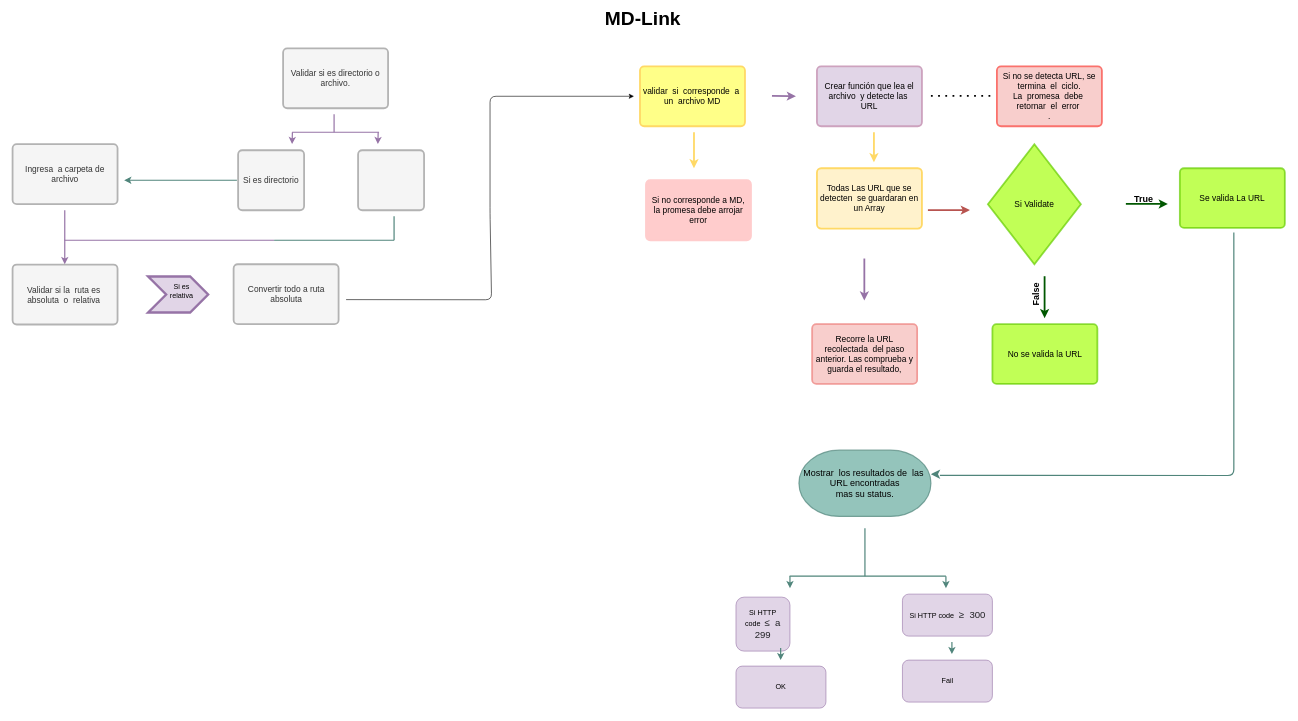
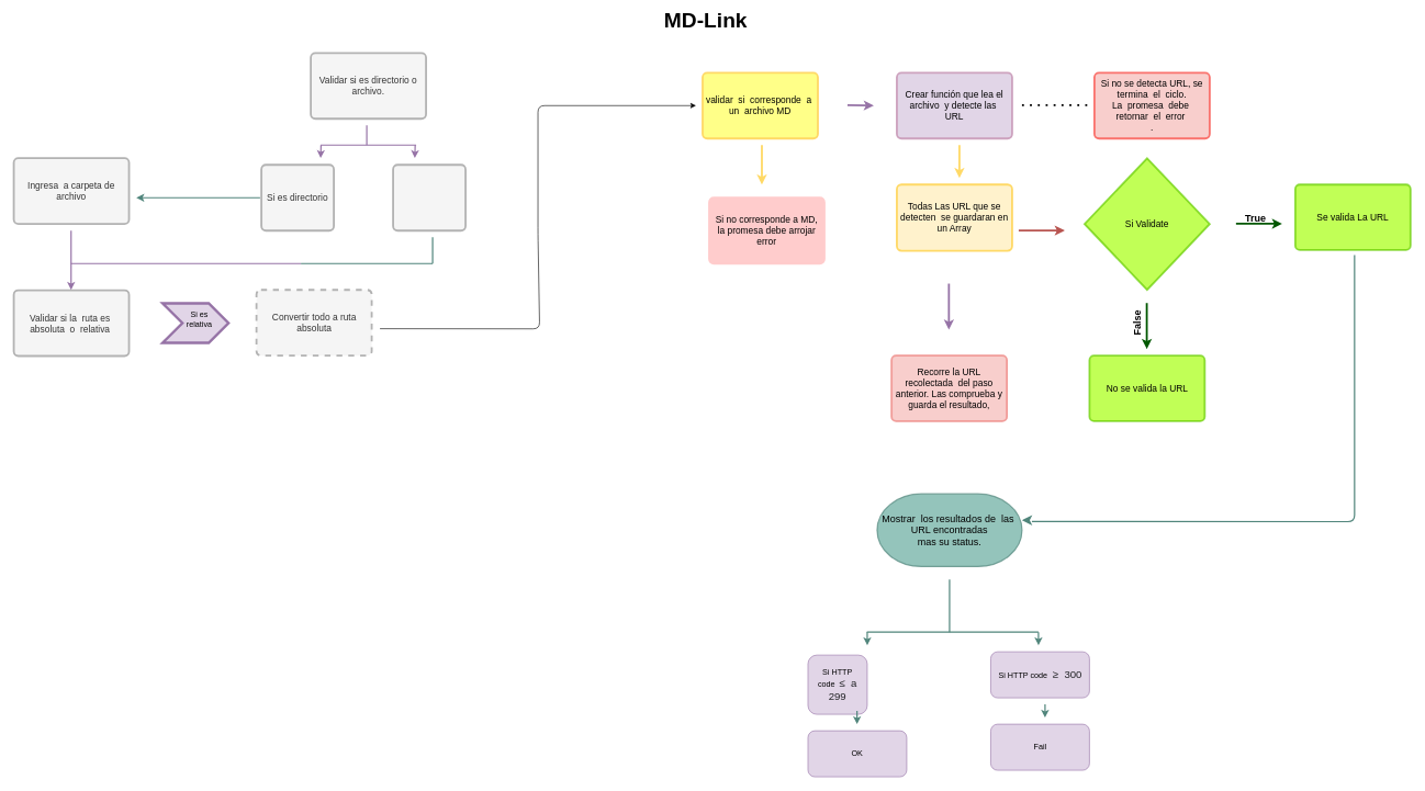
  <mxCell id="0" />
  <mxCell id="1" parent="0" />
  <mxCell id="2" value="" style="edgeStyle=orthogonalEdgeStyle;rounded=0;orthogonalLoop=1;jettySize=auto;html=1;strokeColor=#b85450;strokeWidth=3;fillColor=#f8cecc;" parent="1" edge="1"><mxGeometry relative="1" as="geometry"><mxPoint x="1546" y="349.75" as="sourcePoint" /><mxPoint x="1616" y="349.75" as="targetPoint" /><Array as="points"><mxPoint x="1586" y="349.75" /><mxPoint x="1586" y="349.75" /></Array></mxGeometry></mxCell>
  <mxCell id="3" value="&lt;span style=&quot;font-weight: normal&quot;&gt;Recorre la URL recolectada&amp;nbsp; del paso anterior. Las comprueba y guarda el resultado,&lt;/span&gt;" style="rounded=1;whiteSpace=wrap;html=1;shadow=0;labelBackgroundColor=none;strokeWidth=3;fillColor=#f8cecc;fontFamily=Helvetica;fontSize=14;align=center;spacing=5;fontStyle=1;arcSize=7;perimeterSpacing=2;strokeColor=#F19C99;" parent="1" vertex="1"><mxGeometry x="1353" y="540" width="175" height="99.5" as="geometry" /></mxCell>
  <mxCell id="4" value="Crear función que lea el archivo&amp;nbsp; y detecte las&amp;nbsp; URL" style="rounded=1;whiteSpace=wrap;html=1;shadow=0;labelBackgroundColor=none;strokeWidth=3;fillColor=#e1d5e7;fontFamily=Helvetica;fontSize=14;align=center;spacing=5;arcSize=7;perimeterSpacing=2;strokeColor=#CDA2BE;" parent="1" vertex="1"><mxGeometry x="1361" y="110" width="175" height="100" as="geometry" /></mxCell>
  <mxCell id="5" value="" style="edgeStyle=none;rounded=0;jumpStyle=none;html=1;shadow=0;labelBackgroundColor=none;startArrow=none;startFill=0;endArrow=classic;endFill=1;jettySize=auto;orthogonalLoop=1;strokeColor=#9673a6;strokeWidth=3;fontFamily=Helvetica;fontSize=14;fontColor=#FFFFFF;spacing=5;fillColor=#e1d5e7;" parent="1" edge="1"><mxGeometry relative="1" as="geometry"><mxPoint x="1440" y="430.5" as="sourcePoint" /><mxPoint x="1440" y="500.5" as="targetPoint" /><Array as="points" /></mxGeometry></mxCell>
  <mxCell id="6" value="Todas Las URL que se detecten&amp;nbsp; se guardaran en un Array" style="rounded=1;whiteSpace=wrap;html=1;shadow=0;labelBackgroundColor=none;strokeWidth=3;fillColor=#fff2cc;fontFamily=Helvetica;fontSize=14;align=center;spacing=5;arcSize=7;perimeterSpacing=2;strokeColor=#FFD966;" parent="1" vertex="1"><mxGeometry x="1361" y="280" width="175" height="100.5" as="geometry" /></mxCell>
  <mxCell id="7" value="" style="edgeStyle=none;rounded=0;jumpStyle=none;html=1;shadow=0;labelBackgroundColor=none;startArrow=none;startFill=0;endArrow=classic;endFill=1;jettySize=auto;orthogonalLoop=1;strokeWidth=3;fontFamily=Helvetica;fontSize=14;fontColor=#FFFFFF;spacing=5;fillColor=#fff2cc;strokeColor=#FFD966;" parent="1" edge="1"><mxGeometry relative="1" as="geometry"><mxPoint x="1456" y="220" as="sourcePoint" /><mxPoint x="1456" y="270" as="targetPoint" /><Array as="points"><mxPoint x="1456" y="250" /></Array></mxGeometry></mxCell>
- <mxCell id="8" value="&lt;span style=&quot;font-size: 14px&quot;&gt;Si Validate&lt;/span&gt;" style="rhombus;whiteSpace=wrap;html=1;fillColor=#A7FF0F;opacity=70;strokeWidth=3;strokeColor=#66CC00;" parent="1" vertex="1"><mxGeometry x="1646" y="240" width="155" height="200" as="geometry" /></mxCell>
+ <mxCell id="8" value="&lt;span style=&quot;font-size: 14px&quot;&gt;Si Validate&lt;/span&gt;" style="rhombus;whiteSpace=wrap;html=1;fillColor=#A7FF0F;opacity=70;strokeWidth=3;strokeColor=#66CC00;" parent="1" vertex="1"><mxGeometry x="1646" y="240" width="190" height="200" as="geometry" /></mxCell>
  <mxCell id="9" value="&lt;span style=&quot;font-weight: normal&quot;&gt;No se valida la URL&lt;/span&gt;" style="rounded=1;whiteSpace=wrap;html=1;shadow=0;labelBackgroundColor=none;strokeWidth=3;fontFamily=Helvetica;fontSize=14;align=center;spacing=5;fontStyle=1;arcSize=7;perimeterSpacing=2;fillColor=#A7FF0F;opacity=70;strokeColor=#66CC00;" parent="1" vertex="1"><mxGeometry x="1653.5" y="540" width="175" height="99.5" as="geometry" /></mxCell>
  <mxCell id="10" value="&lt;span style=&quot;font-weight: normal&quot;&gt;Se valida La URL&lt;/span&gt;" style="rounded=1;whiteSpace=wrap;html=1;shadow=0;labelBackgroundColor=none;strokeWidth=3;fontFamily=Helvetica;fontSize=14;align=center;spacing=5;fontStyle=1;arcSize=7;perimeterSpacing=2;fillColor=#A7FF0F;opacity=70;strokeColor=#66CC00;" parent="1" vertex="1"><mxGeometry x="1966" y="280" width="175" height="99.5" as="geometry" /></mxCell>
  <mxCell id="11" value="" style="edgeStyle=orthogonalEdgeStyle;rounded=0;orthogonalLoop=1;jettySize=auto;html=1;strokeColor=#005700;strokeWidth=3;fillColor=#008a00;" parent="1" edge="1"><mxGeometry relative="1" as="geometry"><mxPoint x="1876" y="339.5" as="sourcePoint" /><mxPoint x="1946" y="339.5" as="targetPoint" /><Array as="points"><mxPoint x="1926" y="339.75" /><mxPoint x="1926" y="339.75" /></Array></mxGeometry></mxCell>
  <mxCell id="12" value="" style="edgeStyle=none;rounded=0;jumpStyle=none;html=1;shadow=0;labelBackgroundColor=none;startArrow=none;startFill=0;endArrow=classic;endFill=1;jettySize=auto;orthogonalLoop=1;strokeColor=#005700;strokeWidth=3;fontFamily=Helvetica;fontSize=14;fontColor=#FFFFFF;spacing=5;fillColor=#008a00;" parent="1" edge="1"><mxGeometry relative="1" as="geometry"><mxPoint x="1740.5" y="460" as="sourcePoint" /><mxPoint x="1740.5" y="530" as="targetPoint" /><Array as="points" /></mxGeometry></mxCell>
  <mxCell id="13" value="&lt;b&gt;&lt;font style=&quot;font-size: 15px&quot;&gt;True&lt;/font&gt;&lt;/b&gt;" style="text;html=1;strokeColor=none;fillColor=none;align=center;verticalAlign=middle;whiteSpace=wrap;rounded=0;opacity=70;" parent="1" vertex="1"><mxGeometry x="1886" y="319.75" width="40" height="20" as="geometry" /></mxCell>
  <mxCell id="14" value="&lt;b&gt;&lt;font style=&quot;font-size: 15px&quot;&gt;False&lt;/font&gt;&lt;/b&gt;" style="text;html=1;align=center;verticalAlign=middle;resizable=0;points=[];autosize=1;strokeColor=none;rotation=270;" parent="1" vertex="1"><mxGeometry x="1701" y="480.5" width="50" height="20" as="geometry" /></mxCell>
  <mxCell id="15" value="&lt;font style=&quot;font-size: 15px&quot;&gt;Mostrar&amp;nbsp; los resultados de&amp;nbsp; las&amp;nbsp; URL encontradas &lt;br&gt;mas su status.&lt;/font&gt;" style="strokeWidth=2;html=1;shape=mxgraph.flowchart.terminator;whiteSpace=wrap;opacity=70;fillColor=#67AB9F;strokeColor=#50857B;" parent="1" vertex="1"><mxGeometry x="1331" y="750" width="220" height="110.5" as="geometry" /></mxCell>
  <mxCell id="16" value="Validar si la&amp;nbsp; ruta es&amp;nbsp; absoluta&amp;nbsp; o&amp;nbsp; relativa&amp;nbsp;" style="rounded=1;whiteSpace=wrap;html=1;shadow=0;labelBackgroundColor=none;strokeWidth=3;fillColor=#f5f5f5;fontFamily=Helvetica;fontSize=14;align=center;spacing=5;arcSize=7;perimeterSpacing=2;fontColor=#333333;strokeColor=#B3B3B3;" vertex="1" parent="1"><mxGeometry x="20" y="440.5" width="175" height="100" as="geometry" /></mxCell>
  <mxCell id="17" value="validar&amp;nbsp; si&amp;nbsp; corresponde&amp;nbsp; a&amp;nbsp; un&amp;nbsp; archivo MD" style="rounded=1;whiteSpace=wrap;html=1;shadow=0;labelBackgroundColor=none;strokeWidth=3;fillColor=#ffff88;fontFamily=Helvetica;fontSize=14;align=center;spacing=5;arcSize=7;perimeterSpacing=2;strokeColor=#FFD966;" vertex="1" parent="1"><mxGeometry x="1066" y="110" width="175" height="100" as="geometry" /></mxCell>
  <mxCell id="18" value="" style="edgeStyle=none;rounded=0;jumpStyle=none;html=1;shadow=0;labelBackgroundColor=none;startArrow=none;startFill=0;endArrow=classic;endFill=1;jettySize=auto;orthogonalLoop=1;strokeWidth=3;fontFamily=Helvetica;fontSize=14;fontColor=#FFFFFF;spacing=5;fillColor=#e1d5e7;strokeColor=#9673a6;" edge="1" parent="1"><mxGeometry relative="1" as="geometry"><mxPoint x="1286" y="159.5" as="sourcePoint" /><mxPoint x="1326" y="160" as="targetPoint" /><Array as="points" /></mxGeometry></mxCell>
  <mxCell id="19" value="" style="edgeStyle=none;rounded=0;jumpStyle=none;html=1;shadow=0;labelBackgroundColor=none;startArrow=none;startFill=0;endArrow=classic;endFill=1;jettySize=auto;orthogonalLoop=1;strokeWidth=3;fontFamily=Helvetica;fontSize=14;fontColor=#FFFFFF;spacing=5;fillColor=#fff2cc;strokeColor=#FFD966;" edge="1" parent="1"><mxGeometry relative="1" as="geometry"><mxPoint x="1156" y="220" as="sourcePoint" /><mxPoint x="1156" y="280" as="targetPoint" /><Array as="points"><mxPoint x="1156" y="250" /></Array></mxGeometry></mxCell>
  <mxCell id="20" value="Si no corresponde a MD, la promesa debe arrojar error" style="rounded=1;whiteSpace=wrap;html=1;shadow=0;labelBackgroundColor=none;strokeWidth=3;fillColor=#ffcccc;fontFamily=Helvetica;fontSize=14;align=center;spacing=5;arcSize=7;perimeterSpacing=2;strokeColor=#FFCCCC;" vertex="1" parent="1"><mxGeometry x="1076" y="300" width="175" height="100" as="geometry" /></mxCell>
  <mxCell id="21" value="Ingresa&amp;nbsp; a carpeta de archivo" style="rounded=1;whiteSpace=wrap;html=1;shadow=0;labelBackgroundColor=none;strokeWidth=3;fillColor=#f5f5f5;fontFamily=Helvetica;fontSize=14;align=center;spacing=5;arcSize=7;perimeterSpacing=2;fontColor=#333333;strokeColor=#B3B3B3;" vertex="1" parent="1"><mxGeometry x="20" y="239.75" width="175" height="100" as="geometry" /></mxCell>
  <mxCell id="22" value="&lt;b&gt;&lt;font style=&quot;font-size: 32px&quot;&gt;MD-Link&lt;/font&gt;&lt;/b&gt;" style="text;html=1;strokeColor=none;fillColor=none;align=center;verticalAlign=middle;whiteSpace=wrap;rounded=0;" vertex="1" parent="1"><mxGeometry x="966" y="20" width="210" height="20" as="geometry" /></mxCell>
  <mxCell id="23" value="Validar si es directorio o archivo." style="rounded=1;whiteSpace=wrap;html=1;shadow=0;labelBackgroundColor=none;strokeWidth=3;fillColor=#f5f5f5;fontFamily=Helvetica;fontSize=14;align=center;spacing=5;arcSize=7;perimeterSpacing=2;fontColor=#333333;strokeColor=#B3B3B3;" vertex="1" parent="1"><mxGeometry x="471" y="80" width="175" height="100" as="geometry" /></mxCell>
  <mxCell id="24" value="Si es directorio" style="rounded=1;whiteSpace=wrap;html=1;shadow=0;labelBackgroundColor=none;strokeWidth=3;fillColor=#f5f5f5;fontFamily=Helvetica;fontSize=14;align=center;spacing=5;arcSize=7;perimeterSpacing=2;fontColor=#333333;strokeColor=#B3B3B3;" vertex="1" parent="1"><mxGeometry x="396" y="250" width="110" height="100" as="geometry" /></mxCell>
  <mxCell id="25" value="" style="rounded=1;whiteSpace=wrap;html=1;shadow=0;labelBackgroundColor=none;strokeWidth=3;fillColor=#f5f5f5;fontFamily=Helvetica;fontSize=14;align=center;spacing=5;arcSize=7;perimeterSpacing=2;fontColor=#333333;strokeColor=#B3B3B3;" vertex="1" parent="1"><mxGeometry x="596" y="250" width="110" height="100" as="geometry" /></mxCell>
  <mxCell id="26" value="" style="endArrow=classic;html=1;" edge="1" parent="1"><mxGeometry width="50" height="50" relative="1" as="geometry"><mxPoint x="576" y="499" as="sourcePoint" /><mxPoint x="1056" y="160" as="targetPoint" /><Array as="points"><mxPoint x="818.5" y="499.25" /><mxPoint x="816" y="355.5" /><mxPoint x="816" y="160" /></Array></mxGeometry></mxCell>
  <mxCell id="27" value="&lt;span style=&quot;color: rgb(0 , 0 , 0) ; font-family: &amp;#34;helvetica&amp;#34; ; font-size: 12px ; font-style: normal ; font-weight: 400 ; letter-spacing: normal ; text-align: center ; text-indent: 0px ; text-transform: none ; word-spacing: 0px ; display: inline ; float: none&quot;&gt;Si HTTP code&amp;nbsp;&lt;/span&gt;&lt;span style=&quot;color: rgb(32 , 33 , 36) ; font-family: &amp;#34;arial&amp;#34; , sans-serif ; font-size: 16px ; text-align: left&quot;&gt;&amp;nbsp;≥&amp;nbsp; 300&lt;/span&gt;" style="rounded=1;whiteSpace=wrap;html=1;strokeColor=#9673a6;fillColor=#e1d5e7;" vertex="1" parent="1"><mxGeometry x="1503.5" y="990" width="150" height="70" as="geometry" /></mxCell>
  <mxCell id="28" value="Si HTTP code&amp;nbsp;&amp;nbsp;&lt;span style=&quot;color: rgb(32 , 33 , 36) ; font-family: &amp;#34;arial&amp;#34; , sans-serif ; font-size: 16px ; text-align: left&quot;&gt;≤&amp;nbsp; a 299&lt;/span&gt;" style="rounded=1;whiteSpace=wrap;html=1;strokeColor=#9673a6;fillColor=#e1d5e7;" vertex="1" parent="1"><mxGeometry x="1226" y="995" width="90" height="90" as="geometry" /></mxCell>
  <mxCell id="29" value="" style="endArrow=none;html=1;strokeColor=#50857B;strokeWidth=2;" edge="1" parent="1"><mxGeometry width="50" height="50" relative="1" as="geometry"><mxPoint x="1441" y="960" as="sourcePoint" /><mxPoint x="1441" y="880" as="targetPoint" /></mxGeometry></mxCell>
  <mxCell id="30" value="" style="endArrow=none;html=1;strokeColor=#50857B;strokeWidth=2;" edge="1" parent="1"><mxGeometry width="50" height="50" relative="1" as="geometry"><mxPoint x="1401" y="960" as="sourcePoint" /><mxPoint x="1576" y="960" as="targetPoint" /><Array as="points"><mxPoint x="1311" y="960" /></Array></mxGeometry></mxCell>
  <mxCell id="31" value="" style="endArrow=classic;html=1;strokeColor=#50857B;strokeWidth=2;" edge="1" parent="1"><mxGeometry width="50" height="50" relative="1" as="geometry"><mxPoint x="1576" y="960" as="sourcePoint" /><mxPoint x="1576" y="980" as="targetPoint" /></mxGeometry></mxCell>
  <mxCell id="32" value="" style="endArrow=classic;html=1;strokeColor=#50857B;strokeWidth=2;" edge="1" parent="1"><mxGeometry width="50" height="50" relative="1" as="geometry"><mxPoint x="1316" y="960" as="sourcePoint" /><mxPoint x="1316" y="980" as="targetPoint" /></mxGeometry></mxCell>
  <mxCell id="33" value="" style="endArrow=none;html=1;strokeColor=#50857B;strokeWidth=2;" edge="1" parent="1"><mxGeometry width="50" height="50" relative="1" as="geometry"><mxPoint x="1566" y="792" as="sourcePoint" /><mxPoint x="2056" y="387.25" as="targetPoint" /><Array as="points"><mxPoint x="2056" y="792.25" /></Array></mxGeometry></mxCell>
  <mxCell id="34" value="" style="endArrow=classic;html=1;strokeColor=#50857B;strokeWidth=3;" edge="1" parent="1"><mxGeometry width="50" height="50" relative="1" as="geometry"><mxPoint x="1561" y="790" as="sourcePoint" /><mxPoint x="1551" y="790" as="targetPoint" /></mxGeometry></mxCell>
  <mxCell id="35" value="OK" style="rounded=1;whiteSpace=wrap;html=1;strokeColor=#9673a6;fillColor=#e1d5e7;" vertex="1" parent="1"><mxGeometry x="1226" y="1110" width="150" height="70" as="geometry" /></mxCell>
  <mxCell id="36" value="Fail" style="rounded=1;whiteSpace=wrap;html=1;strokeColor=#9673a6;fillColor=#e1d5e7;" vertex="1" parent="1"><mxGeometry x="1503.5" y="1100" width="150" height="70" as="geometry" /></mxCell>
  <mxCell id="37" value="" style="endArrow=classic;html=1;strokeColor=#50857B;strokeWidth=2;" edge="1" parent="1"><mxGeometry width="50" height="50" relative="1" as="geometry"><mxPoint x="1300.5" y="1080" as="sourcePoint" /><mxPoint x="1300.5" y="1100" as="targetPoint" /></mxGeometry></mxCell>
  <mxCell id="38" value="" style="endArrow=classic;html=1;strokeColor=#50857B;strokeWidth=2;" edge="1" parent="1"><mxGeometry width="50" height="50" relative="1" as="geometry"><mxPoint x="1586" y="1070" as="sourcePoint" /><mxPoint x="1586" y="1090" as="targetPoint" /></mxGeometry></mxCell>
  <mxCell id="39" value="" style="endArrow=none;dashed=1;html=1;dashPattern=1 3;strokeWidth=3;" edge="1" parent="1"><mxGeometry width="50" height="50" relative="1" as="geometry"><mxPoint x="1551" y="159.5" as="sourcePoint" /><mxPoint x="1651" y="159.5" as="targetPoint" /></mxGeometry></mxCell>
  <mxCell id="40" value="Si no se detecta URL, se termina&amp;nbsp; el&amp;nbsp; ciclo. &lt;br&gt;La&amp;nbsp; promesa&amp;nbsp; debe&amp;nbsp; retornar&amp;nbsp; el&amp;nbsp; error&amp;nbsp;&lt;br&gt;." style="rounded=1;whiteSpace=wrap;html=1;shadow=0;labelBackgroundColor=none;strokeWidth=3;fillColor=#f8cecc;fontFamily=Helvetica;fontSize=14;align=center;spacing=5;arcSize=7;perimeterSpacing=2;strokeColor=#FA726D;" vertex="1" parent="1"><mxGeometry x="1661" y="110" width="175" height="100" as="geometry" /></mxCell>
- <mxCell id="41" value="Convertir todo a ruta absoluta" style="rounded=1;whiteSpace=wrap;html=1;shadow=0;labelBackgroundColor=none;strokeWidth=3;fillColor=#f5f5f5;fontFamily=Helvetica;fontSize=14;align=center;spacing=5;arcSize=7;perimeterSpacing=2;fontColor=#333333;strokeColor=#B3B3B3;" vertex="1" parent="1"><mxGeometry x="388.5" y="440" width="175" height="100" as="geometry" /></mxCell>
+ <mxCell id="41" value="Convertir todo a ruta absoluta" style="rounded=1;whiteSpace=wrap;html=1;shadow=0;labelBackgroundColor=none;strokeWidth=3;fillColor=#f5f5f5;fontFamily=Helvetica;fontSize=14;align=center;spacing=5;arcSize=7;perimeterSpacing=2;fontColor=#333333;strokeColor=#B3B3B3;dashed=1;" vertex="1" parent="1"><mxGeometry x="388.5" y="440" width="175" height="100" as="geometry" /></mxCell>
  <mxCell id="42" value="" style="endArrow=none;html=1;strokeColor=#9673a6;strokeWidth=2;fillColor=#e1d5e7;" edge="1" parent="1"><mxGeometry width="50" height="50" relative="1" as="geometry"><mxPoint x="556" y="220" as="sourcePoint" /><mxPoint x="556" y="190" as="targetPoint" /></mxGeometry></mxCell>
  <mxCell id="43" value="" style="endArrow=none;html=1;strokeColor=#9673a6;strokeWidth=2;fillColor=#e1d5e7;" edge="1" parent="1"><mxGeometry width="50" height="50" relative="1" as="geometry"><mxPoint x="486" y="220" as="sourcePoint" /><mxPoint x="631" y="220" as="targetPoint" /></mxGeometry></mxCell>
  <mxCell id="44" value="" style="edgeStyle=none;rounded=0;jumpStyle=none;html=1;shadow=0;labelBackgroundColor=none;startArrow=none;startFill=0;endArrow=classic;endFill=1;jettySize=auto;orthogonalLoop=1;strokeColor=#9673a6;strokeWidth=2;fontFamily=Helvetica;fontSize=14;fontColor=#FFFFFF;spacing=5;fillColor=#e1d5e7;" edge="1" parent="1"><mxGeometry relative="1" as="geometry"><mxPoint x="486.5" y="220" as="sourcePoint" /><mxPoint x="486" y="239.75" as="targetPoint" /><Array as="points" /></mxGeometry></mxCell>
  <mxCell id="45" value="" style="edgeStyle=none;rounded=0;jumpStyle=none;html=1;shadow=0;labelBackgroundColor=none;startArrow=none;startFill=0;endArrow=classic;endFill=1;jettySize=auto;orthogonalLoop=1;strokeColor=#9673a6;strokeWidth=2;fontFamily=Helvetica;fontSize=14;fontColor=#FFFFFF;spacing=5;fillColor=#e1d5e7;" edge="1" parent="1"><mxGeometry relative="1" as="geometry"><mxPoint x="629.5" y="220" as="sourcePoint" /><mxPoint x="629" y="239.75" as="targetPoint" /><Array as="points" /></mxGeometry></mxCell>
  <mxCell id="46" value="Text" style="text;html=1;strokeColor=none;fillColor=none;align=center;verticalAlign=middle;whiteSpace=wrap;rounded=0;" vertex="1" parent="1"><mxGeometry x="286" y="480" width="40" height="20" as="geometry" /></mxCell>
  <mxCell id="47" value="" style="html=1;shadow=0;dashed=0;align=center;verticalAlign=middle;shape=mxgraph.arrows2.arrow;dy=0;dx=30;notch=30;strokeColor=#9673a6;fillColor=#e1d5e7;strokeWidth=4;" vertex="1" parent="1"><mxGeometry x="246" y="460.5" width="100" height="60" as="geometry" /></mxCell>
  <mxCell id="48" value="Si es relativa" style="text;html=1;strokeColor=none;fillColor=none;align=center;verticalAlign=middle;whiteSpace=wrap;rounded=0;" vertex="1" parent="1"><mxGeometry x="272" y="454" width="60" height="60" as="geometry" /></mxCell>
  <mxCell id="49" value="" style="endArrow=none;html=1;strokeColor=#9673a6;strokeWidth=2;fillColor=#e1d5e7;" edge="1" parent="1"><mxGeometry width="50" height="50" relative="1" as="geometry"><mxPoint x="107" y="400" as="sourcePoint" /><mxPoint x="107" y="350" as="targetPoint" /></mxGeometry></mxCell>
  <mxCell id="50" value="" style="endArrow=none;html=1;strokeColor=#9673a6;strokeWidth=2;fillColor=#e1d5e7;" edge="1" parent="1"><mxGeometry width="50" height="50" relative="1" as="geometry"><mxPoint x="106" y="400" as="sourcePoint" /><mxPoint x="456" y="400" as="targetPoint" /></mxGeometry></mxCell>
  <mxCell id="51" value="" style="endArrow=classic;html=1;strokeColor=#9673a6;strokeWidth=2;fillColor=#e1d5e7;" edge="1" parent="1"><mxGeometry width="50" height="50" relative="1" as="geometry"><mxPoint x="107" y="400" as="sourcePoint" /><mxPoint x="107" y="440" as="targetPoint" /></mxGeometry></mxCell>
  <mxCell id="52" value="" style="endArrow=none;html=1;strokeColor=#50857B;strokeWidth=2;" edge="1" parent="1"><mxGeometry width="50" height="50" relative="1" as="geometry"><mxPoint x="656" y="400" as="sourcePoint" /><mxPoint x="656" y="360" as="targetPoint" /></mxGeometry></mxCell>
  <mxCell id="53" value="" style="endArrow=none;html=1;strokeColor=#50857B;strokeWidth=2;" edge="1" parent="1"><mxGeometry width="50" height="50" relative="1" as="geometry"><mxPoint x="656" y="400" as="sourcePoint" /><mxPoint x="456" y="400" as="targetPoint" /><Array as="points"><mxPoint x="536" y="400" /></Array></mxGeometry></mxCell>
  <mxCell id="54" value="" style="endArrow=classic;html=1;strokeColor=#50857B;strokeWidth=2;exitX=0;exitY=0.5;exitDx=0;exitDy=0;" edge="1" parent="1" source="24"><mxGeometry width="50" height="50" relative="1" as="geometry"><mxPoint x="381" y="299.5" as="sourcePoint" /><mxPoint x="206" y="300" as="targetPoint" /><Array as="points" /></mxGeometry></mxCell>
